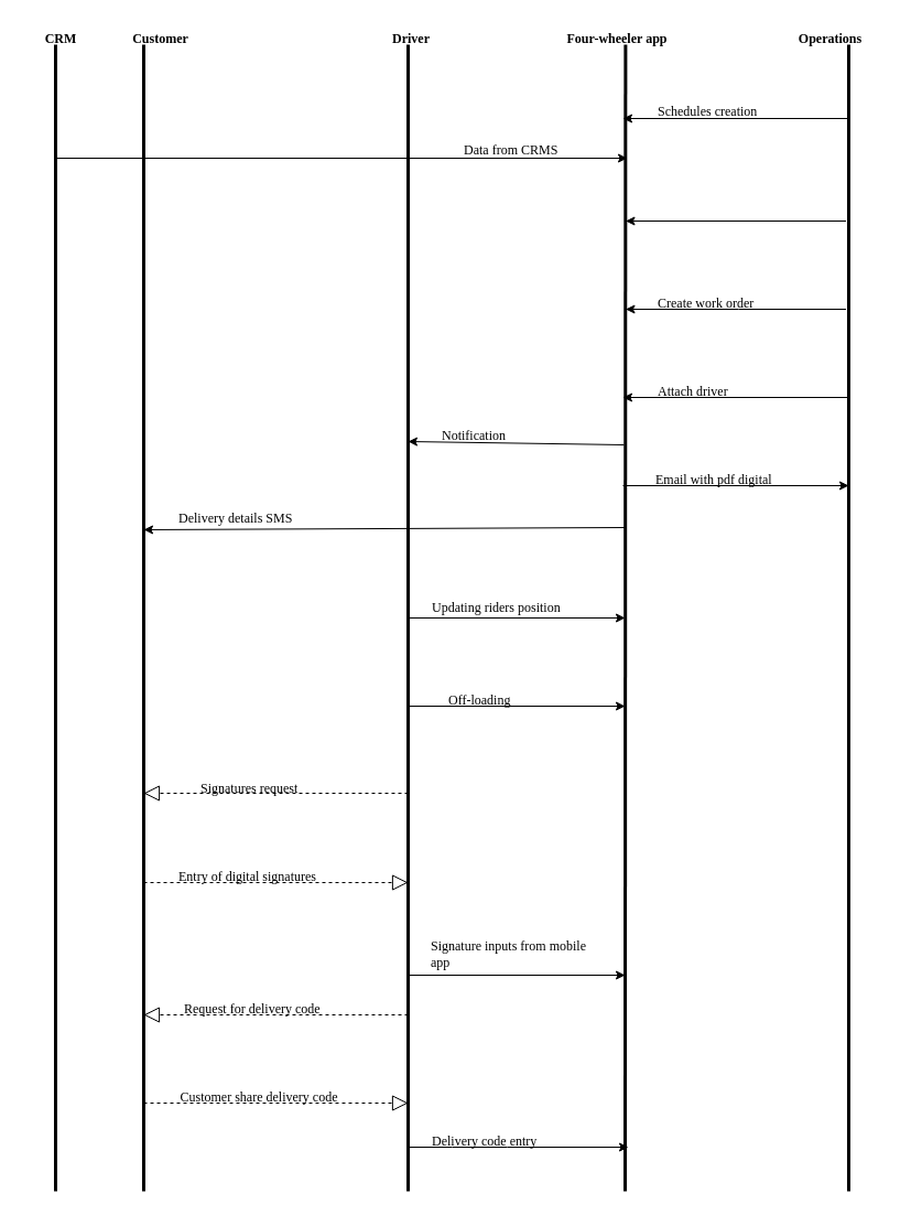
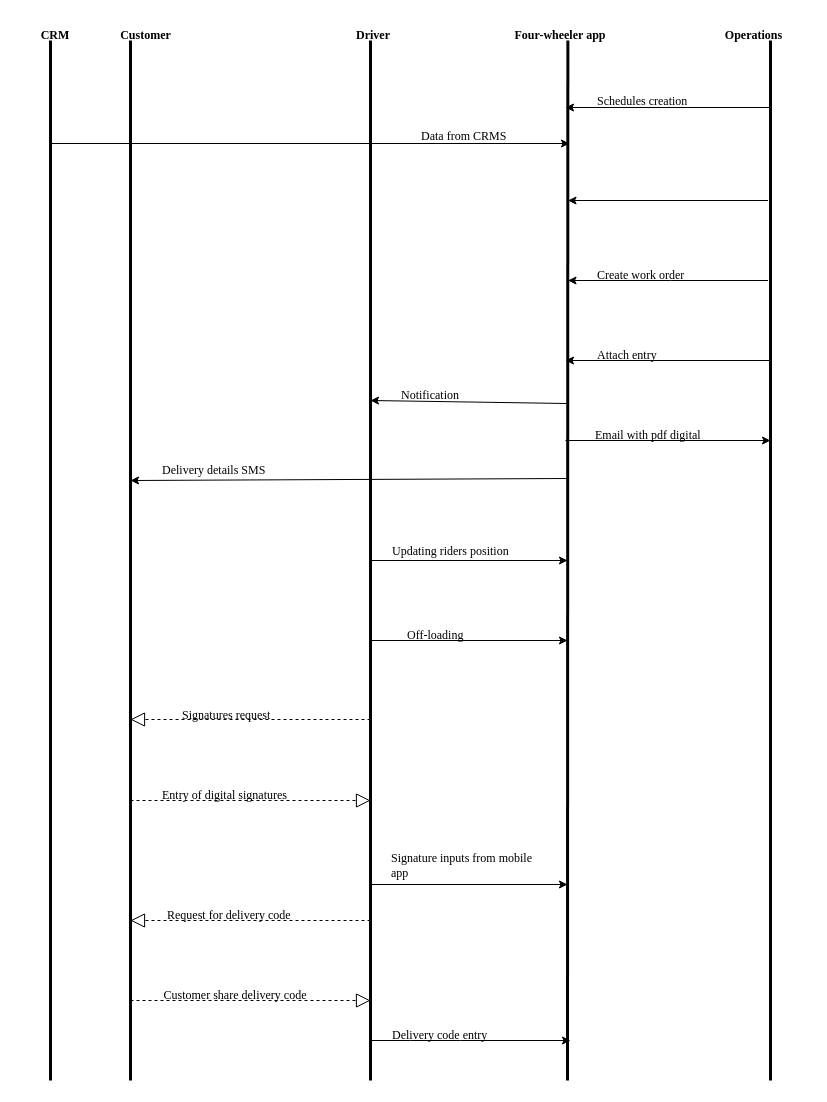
  <mxCell id="0" />
  <mxCell id="1" parent="0" />
  <mxCell id="2" value="" style="endArrow=none;html=1;rounded=0;strokeWidth=3;" parent="1" edge="1"><mxGeometry width="50" height="50" relative="1" as="geometry"><mxPoint x="50" y="1080" as="sourcePoint" /><mxPoint x="50" y="40" as="targetPoint" /></mxGeometry></mxCell>
  <mxCell id="3" value="&lt;b&gt;&lt;font face=&quot;Verdana&quot;&gt;CRM&lt;/font&gt;&lt;/b&gt;" style="text;html=1;align=center;verticalAlign=middle;whiteSpace=wrap;rounded=0;" parent="1" vertex="1"><mxGeometry x="20" y="20" width="70" height="30" as="geometry" /></mxCell>
  <mxCell id="4" value="" style="endArrow=none;html=1;rounded=0;strokeWidth=3;" parent="1" edge="1"><mxGeometry width="50" height="50" relative="1" as="geometry"><mxPoint x="370" y="1080" as="sourcePoint" /><mxPoint x="370" y="40" as="targetPoint" /></mxGeometry></mxCell>
  <mxCell id="5" value="" style="endArrow=none;html=1;rounded=0;strokeWidth=3;entryX=0.546;entryY=1.122;entryDx=0;entryDy=0;entryPerimeter=0;" parent="1" edge="1"><mxGeometry width="50" height="50" relative="1" as="geometry"><mxPoint x="567" y="1080" as="sourcePoint" /><mxPoint x="567.36" y="40" as="targetPoint" /></mxGeometry></mxCell>
  <mxCell id="6" value="&lt;b&gt;&lt;font face=&quot;Verdana&quot;&gt;Four-wheeler app&lt;/font&gt;&lt;/b&gt;" style="text;html=1;align=center;verticalAlign=middle;whiteSpace=wrap;rounded=0;" parent="1" vertex="1"><mxGeometry x="480" y="20" width="160" height="30" as="geometry" /></mxCell>
  <mxCell id="7" value="" style="endArrow=none;html=1;rounded=0;strokeWidth=3;" parent="1" edge="1"><mxGeometry width="50" height="50" relative="1" as="geometry"><mxPoint x="770" y="1080" as="sourcePoint" /><mxPoint x="770" y="40" as="targetPoint" /></mxGeometry></mxCell>
  <mxCell id="8" value="&lt;b&gt;&lt;font face=&quot;Verdana&quot;&gt;Operations&lt;/font&gt;&lt;/b&gt;" style="text;html=1;align=center;verticalAlign=middle;whiteSpace=wrap;rounded=0;" parent="1" vertex="1"><mxGeometry x="702" y="20" width="103" height="30" as="geometry" /></mxCell>
  <mxCell id="9" value="" style="endArrow=classic;html=1;rounded=0;" parent="1" edge="1"><mxGeometry width="50" height="50" relative="1" as="geometry"><mxPoint x="49" y="143" as="sourcePoint" /><mxPoint x="569" y="143" as="targetPoint" /></mxGeometry></mxCell>
  <mxCell id="10" value="&lt;font face=&quot;Verdana&quot;&gt;Data from CRMS&lt;/font&gt;" style="text;html=1;align=left;verticalAlign=middle;whiteSpace=wrap;rounded=0;" parent="1" vertex="1"><mxGeometry x="419" y="121" width="120" height="30" as="geometry" /></mxCell>
  <mxCell id="11" value="" style="endArrow=classic;html=1;rounded=0;" parent="1" edge="1"><mxGeometry width="50" height="50" relative="1" as="geometry"><mxPoint x="770" y="107" as="sourcePoint" /><mxPoint x="565" y="107" as="targetPoint" /></mxGeometry></mxCell>
  <mxCell id="12" value="" style="endArrow=classic;html=1;rounded=0;" parent="1" edge="1"><mxGeometry width="50" height="50" relative="1" as="geometry"><mxPoint x="767.5" y="200" as="sourcePoint" /><mxPoint x="567.5" y="200" as="targetPoint" /></mxGeometry></mxCell>
  <mxCell id="13" value="" style="endArrow=classic;html=1;rounded=0;" parent="1" edge="1"><mxGeometry width="50" height="50" relative="1" as="geometry"><mxPoint x="767.5" y="280" as="sourcePoint" /><mxPoint x="567.5" y="280" as="targetPoint" /><Array as="points"><mxPoint x="670" y="280" /></Array></mxGeometry></mxCell>
  <mxCell id="14" value="" style="endArrow=classic;html=1;rounded=0;" parent="1" edge="1"><mxGeometry width="50" height="50" relative="1" as="geometry"><mxPoint x="770" y="360" as="sourcePoint" /><mxPoint x="565" y="360" as="targetPoint" /></mxGeometry></mxCell>
  <mxCell id="15" value="&lt;font face=&quot;Verdana&quot;&gt;Schedules creation&lt;/font&gt;" style="text;html=1;align=left;verticalAlign=middle;whiteSpace=wrap;rounded=0;" parent="1" vertex="1"><mxGeometry x="595" y="86" width="145" height="30" as="geometry" /></mxCell>
  <mxCell id="16" value="&lt;font face=&quot;Verdana&quot;&gt;Create work order&lt;/font&gt;" style="text;html=1;align=left;verticalAlign=middle;whiteSpace=wrap;rounded=0;" parent="1" vertex="1"><mxGeometry x="595" y="260" width="115" height="30" as="geometry" /></mxCell>
- <mxCell id="17" value="&lt;font face=&quot;Verdana&quot;&gt;Attach driver&lt;/font&gt;" style="text;html=1;align=left;verticalAlign=middle;whiteSpace=wrap;rounded=0;" parent="1" vertex="1"><mxGeometry x="595" y="340" width="95" height="30" as="geometry" /></mxCell>
+ <mxCell id="17" value="&lt;font face=&quot;Verdana&quot;&gt;Attach entry&lt;/font&gt;" style="text;html=1;align=left;verticalAlign=middle;whiteSpace=wrap;rounded=0;" parent="1" vertex="1"><mxGeometry x="595" y="340" width="95" height="30" as="geometry" /></mxCell>
  <mxCell id="18" value="" style="endArrow=classic;html=1;rounded=0;" parent="1" edge="1"><mxGeometry width="50" height="50" relative="1" as="geometry"><mxPoint x="566" y="403" as="sourcePoint" /><mxPoint x="370" y="400" as="targetPoint" /><Array as="points" /></mxGeometry></mxCell>
  <mxCell id="19" value="&lt;font face=&quot;Verdana&quot;&gt;Email with pdf digital&lt;/font&gt;" style="text;html=1;align=left;verticalAlign=middle;whiteSpace=wrap;rounded=0;" parent="1" vertex="1"><mxGeometry x="592.5" y="420" width="160" height="30" as="geometry" /></mxCell>
  <mxCell id="20" value="Delivery details SMS" style="text;html=1;align=left;verticalAlign=middle;whiteSpace=wrap;rounded=0;fontFamily=Verdana;" parent="1" vertex="1"><mxGeometry x="160" y="450" width="170" height="40" as="geometry" /></mxCell>
  <mxCell id="21" value="" style="endArrow=classic;html=1;rounded=0;" parent="1" edge="1"><mxGeometry width="50" height="50" relative="1" as="geometry"><mxPoint x="370" y="560" as="sourcePoint" /><mxPoint x="567" y="560" as="targetPoint" /></mxGeometry></mxCell>
  <mxCell id="22" value="&lt;font face=&quot;Verdana&quot;&gt;Updating riders position&lt;/font&gt;" style="text;html=1;align=left;verticalAlign=middle;whiteSpace=wrap;rounded=0;" parent="1" vertex="1"><mxGeometry x="390" y="536" width="160" height="30" as="geometry" /></mxCell>
  <mxCell id="23" value="Off-loading" style="text;html=1;align=left;verticalAlign=middle;whiteSpace=wrap;rounded=0;fontFamily=Verdana;" parent="1" vertex="1"><mxGeometry x="405" y="620" width="130" height="30" as="geometry" /></mxCell>
  <mxCell id="24" value="&lt;font face=&quot;Verdana&quot;&gt;&lt;b&gt;Driver&lt;/b&gt;&lt;/font&gt;" style="text;html=1;align=center;verticalAlign=middle;whiteSpace=wrap;rounded=0;" parent="1" vertex="1"><mxGeometry x="333" y="20" width="80" height="30" as="geometry" /></mxCell>
  <mxCell id="25" value="Customer" style="text;html=1;align=center;verticalAlign=middle;whiteSpace=wrap;rounded=0;fontStyle=1;fontFamily=Verdana;" parent="1" vertex="1"><mxGeometry x="102" y="20" width="87" height="30" as="geometry" /></mxCell>
  <mxCell id="26" value="" style="endArrow=classic;html=1;rounded=0;" parent="1" edge="1"><mxGeometry width="50" height="50" relative="1" as="geometry"><mxPoint x="370" y="640" as="sourcePoint" /><mxPoint x="567" y="640" as="targetPoint" /></mxGeometry></mxCell>
  <mxCell id="27" value="" style="endArrow=block;dashed=1;endFill=0;endSize=12;html=1;rounded=0;" parent="1" edge="1"><mxGeometry width="160" relative="1" as="geometry"><mxPoint x="370" y="719" as="sourcePoint" /><mxPoint x="130" y="719" as="targetPoint" /></mxGeometry></mxCell>
  <mxCell id="28" value="&lt;font face=&quot;Verdana&quot;&gt;Signatures request&lt;/font&gt;" style="text;html=1;align=left;verticalAlign=middle;whiteSpace=wrap;rounded=0;" parent="1" vertex="1"><mxGeometry x="180" y="700" width="140" height="30" as="geometry" /></mxCell>
  <mxCell id="29" value="&lt;font face=&quot;Verdana&quot;&gt;Entry of digital signatures&lt;/font&gt;" style="text;html=1;align=left;verticalAlign=middle;whiteSpace=wrap;rounded=0;" parent="1" vertex="1"><mxGeometry x="160" y="780" width="160" height="30" as="geometry" /></mxCell>
  <mxCell id="30" value="" style="endArrow=none;html=1;rounded=0;strokeWidth=3;" parent="1" edge="1"><mxGeometry width="50" height="50" relative="1" as="geometry"><mxPoint x="130" y="1080" as="sourcePoint" /><mxPoint x="130" y="40" as="targetPoint" /></mxGeometry></mxCell>
  <mxCell id="31" value="" style="endArrow=classic;html=1;rounded=0;" parent="1" edge="1"><mxGeometry width="50" height="50" relative="1" as="geometry"><mxPoint x="370" y="884" as="sourcePoint" /><mxPoint x="567" y="884" as="targetPoint" /></mxGeometry></mxCell>
  <mxCell id="32" value="Signature inputs from mobile app" style="text;html=1;align=left;verticalAlign=middle;whiteSpace=wrap;rounded=0;fontFamily=Verdana;" parent="1" vertex="1"><mxGeometry x="389" y="840" width="161" height="50" as="geometry" /></mxCell>
  <mxCell id="33" value="" style="endArrow=block;dashed=1;endFill=0;endSize=12;html=1;rounded=0;" parent="1" edge="1"><mxGeometry width="160" relative="1" as="geometry"><mxPoint x="370" y="920" as="sourcePoint" /><mxPoint x="130" y="920" as="targetPoint" /></mxGeometry></mxCell>
  <mxCell id="34" value="&lt;font face=&quot;Verdana&quot;&gt;Request for delivery code&lt;/font&gt;" style="text;html=1;align=left;verticalAlign=middle;whiteSpace=wrap;rounded=0;" parent="1" vertex="1"><mxGeometry x="165" y="900" width="160" height="30" as="geometry" /></mxCell>
  <mxCell id="35" value="" style="endArrow=classic;html=1;rounded=0;" parent="1" edge="1"><mxGeometry width="50" height="50" relative="1" as="geometry"><mxPoint x="370" y="1040" as="sourcePoint" /><mxPoint x="570" y="1040" as="targetPoint" /><Array as="points"><mxPoint x="410" y="1040" /><mxPoint x="460" y="1040" /></Array></mxGeometry></mxCell>
  <mxCell id="36" value="Delivery code entry" style="text;html=1;align=left;verticalAlign=middle;whiteSpace=wrap;rounded=0;fontFamily=Verdana;" parent="1" vertex="1"><mxGeometry x="390" y="1020" width="145" height="30" as="geometry" /></mxCell>
  <mxCell id="37" value="&lt;font face=&quot;Verdana&quot;&gt;Notification&lt;/font&gt;" style="text;html=1;align=left;verticalAlign=middle;whiteSpace=wrap;rounded=0;" parent="1" vertex="1"><mxGeometry x="399" y="380" width="80" height="30" as="geometry" /></mxCell>
  <mxCell id="38" value="" style="endArrow=classic;html=1;rounded=0;" parent="1" edge="1"><mxGeometry width="50" height="50" relative="1" as="geometry"><mxPoint x="565" y="440" as="sourcePoint" /><mxPoint x="770" y="440" as="targetPoint" /></mxGeometry></mxCell>
  <mxCell id="39" value="" style="endArrow=classic;html=1;rounded=0;" parent="1" edge="1"><mxGeometry width="50" height="50" relative="1" as="geometry"><mxPoint x="567" y="478" as="sourcePoint" /><mxPoint x="130" y="480" as="targetPoint" /></mxGeometry></mxCell>
  <mxCell id="40" value="" style="endArrow=block;dashed=1;endFill=0;endSize=12;html=1;rounded=0;" edge="1" parent="1"><mxGeometry width="160" relative="1" as="geometry"><mxPoint x="130" y="1000" as="sourcePoint" /><mxPoint x="370" y="1000" as="targetPoint" /></mxGeometry></mxCell>
  <mxCell id="41" value="&lt;font face=&quot;Verdana&quot;&gt;Customer share delivery code&lt;/font&gt;" style="text;html=1;align=center;verticalAlign=middle;whiteSpace=wrap;rounded=0;" vertex="1" parent="1"><mxGeometry x="140" y="980" width="190" height="30" as="geometry" /></mxCell>
  <mxCell id="42" value="" style="endArrow=block;dashed=1;endFill=0;endSize=12;html=1;rounded=0;" edge="1" parent="1"><mxGeometry width="160" relative="1" as="geometry"><mxPoint x="130" y="800" as="sourcePoint" /><mxPoint x="370" y="800" as="targetPoint" /></mxGeometry></mxCell>
